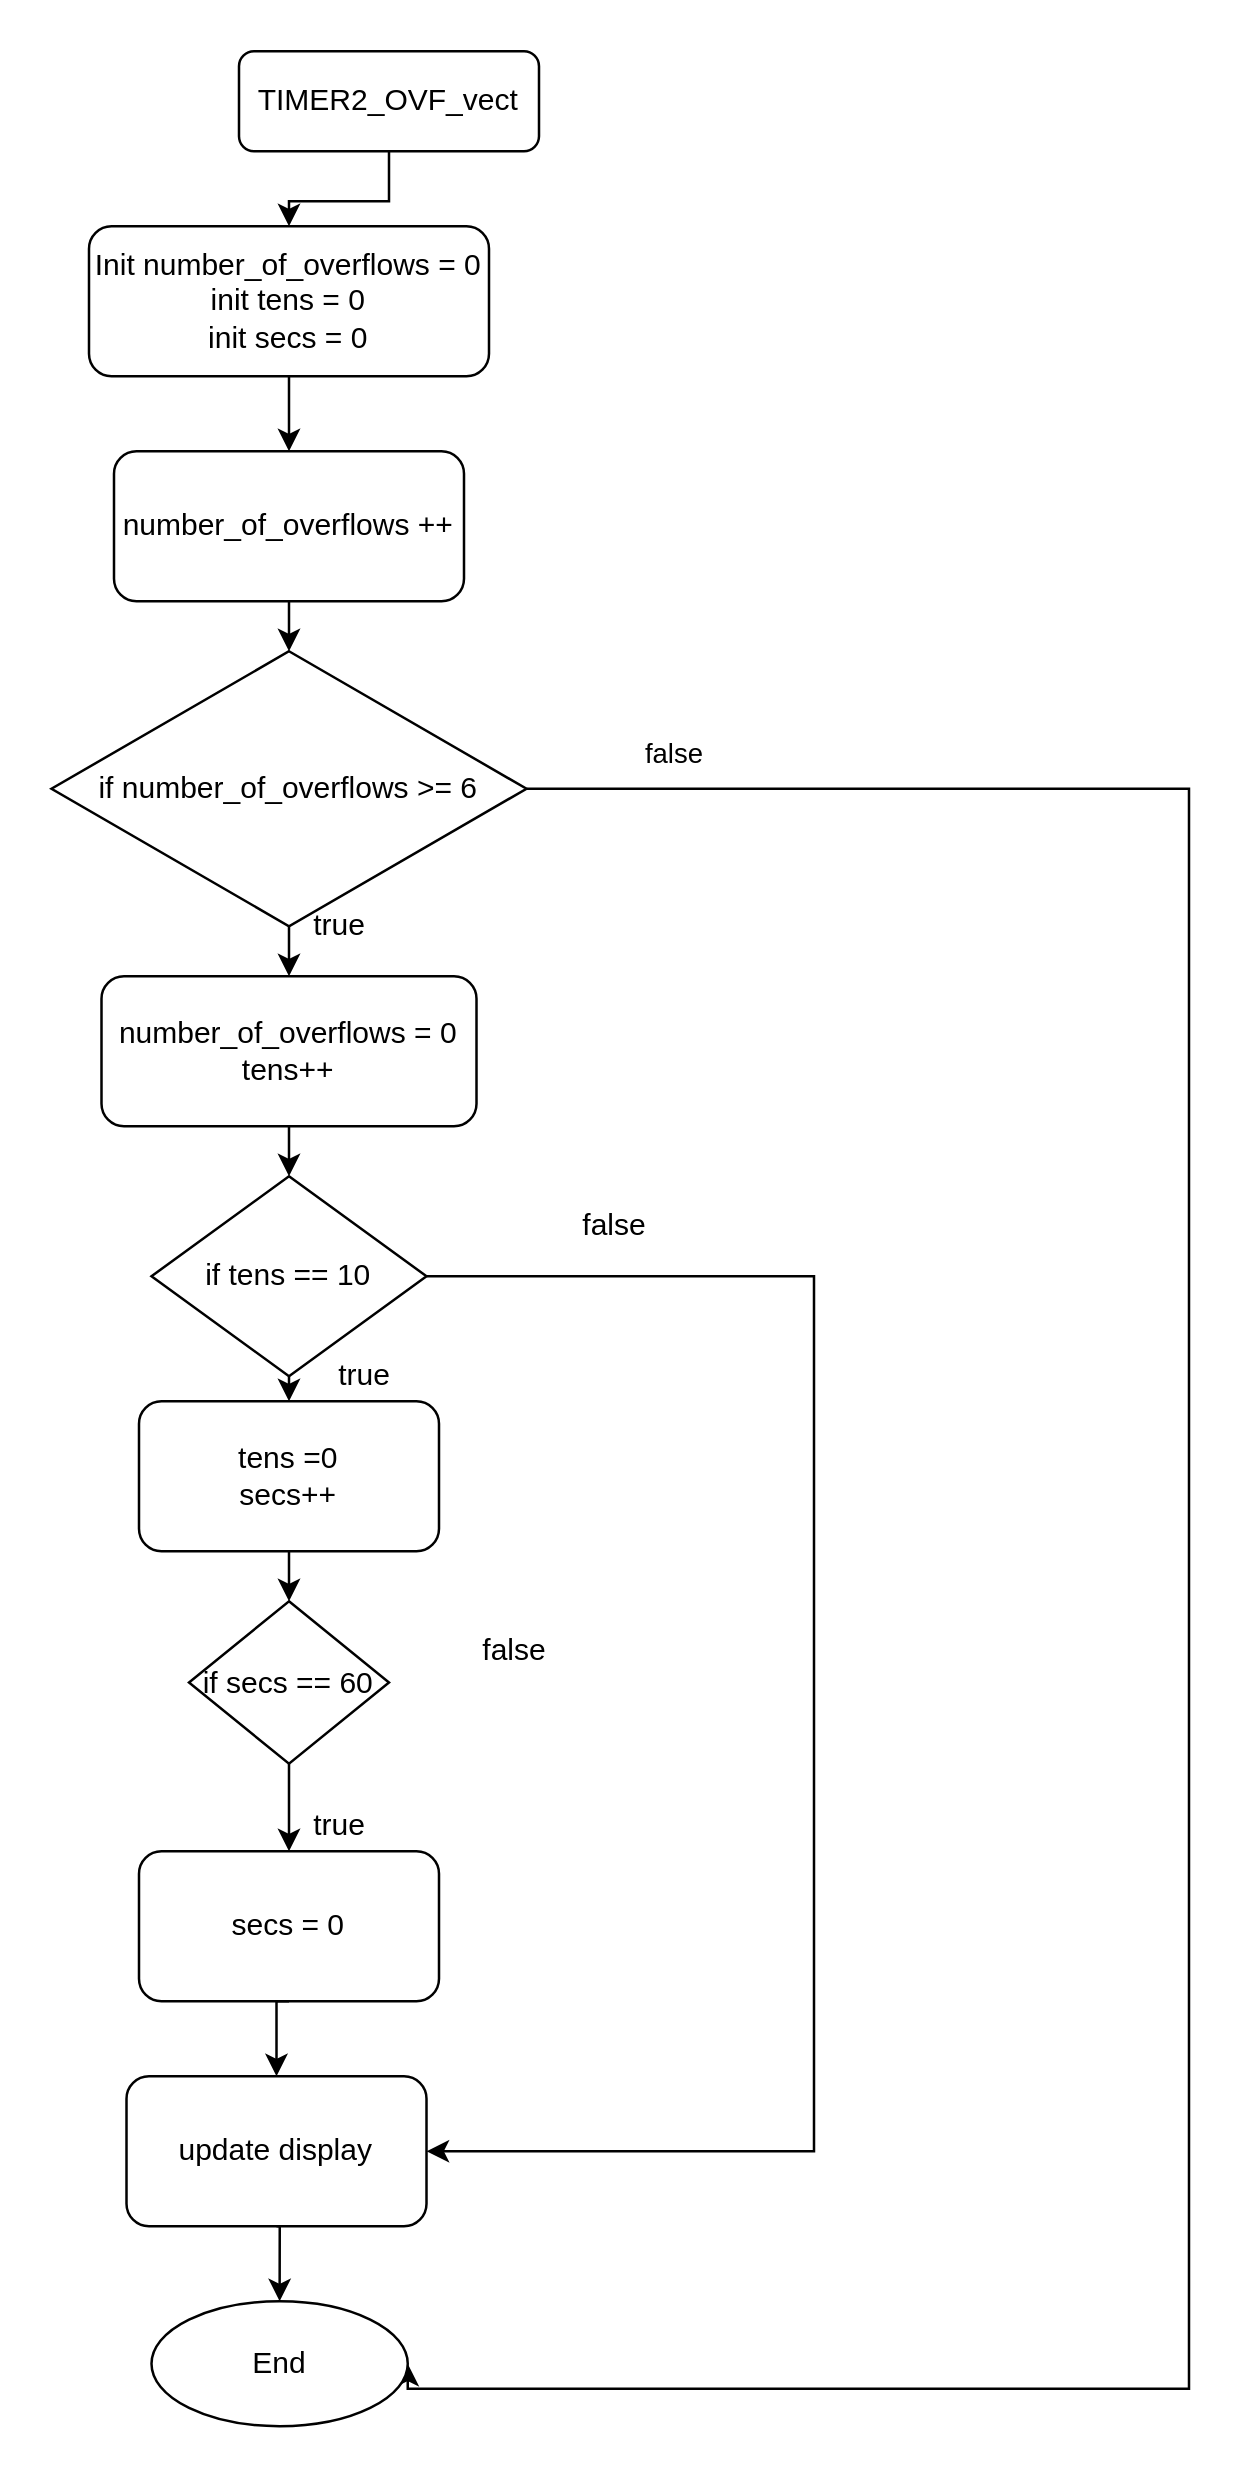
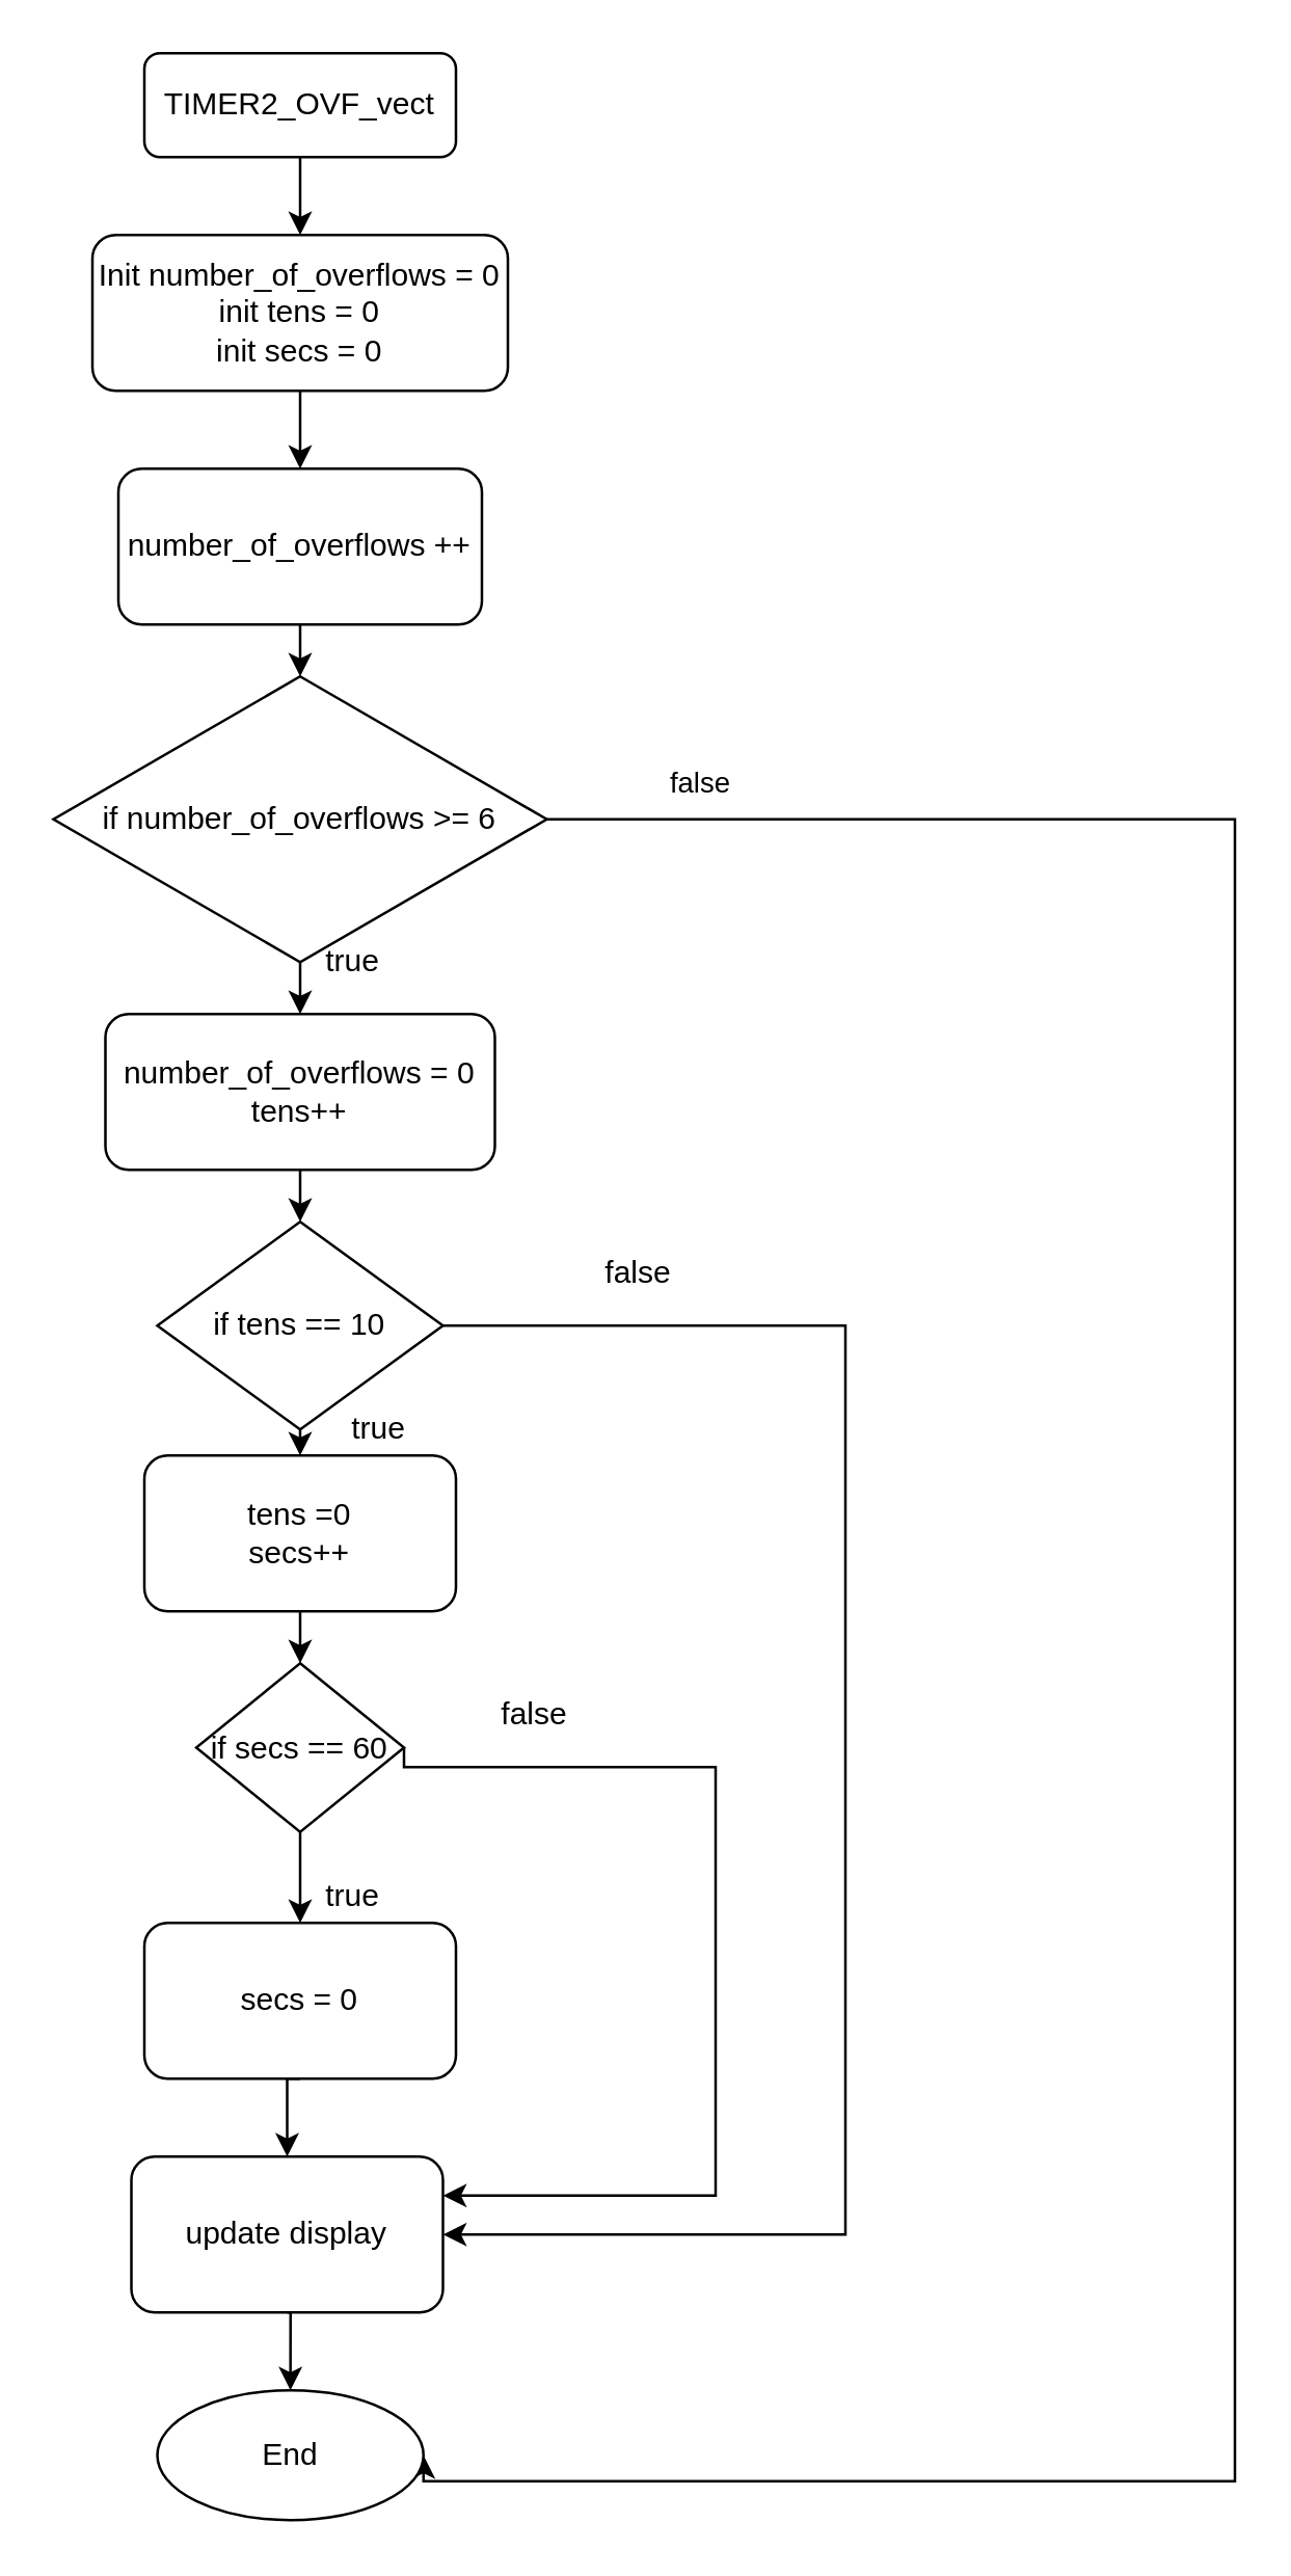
  <mxCell id="0" />
  <mxCell id="1" parent="0" />
  <mxCell id="2" style="edgeStyle=orthogonalEdgeStyle;rounded=0;orthogonalLoop=1;jettySize=auto;html=1;exitX=0.5;exitY=1;exitDx=0;exitDy=0;entryX=0.5;entryY=0;entryDx=0;entryDy=0;labelBackgroundColor=default;fontColor=default;strokeColor=default;" edge="1" parent="1" source="3" target="5"><mxGeometry relative="1" as="geometry" /></mxCell>
- <mxCell id="3" value="TIMER2_OVF_vect" style="rounded=1;whiteSpace=wrap;html=1;fontSize=12;glass=0;strokeWidth=1;shadow=0;" parent="1" vertex="1"><mxGeometry x="95" y="20" width="120" height="40" as="geometry" /></mxCell>
+ <mxCell id="3" value="TIMER2_OVF_vect" style="rounded=1;whiteSpace=wrap;html=1;fontSize=12;glass=0;strokeWidth=1;shadow=0;" parent="1" vertex="1"><mxGeometry x="55" y="20" width="120" height="40" as="geometry" /></mxCell>
  <mxCell id="4" style="edgeStyle=orthogonalEdgeStyle;rounded=0;orthogonalLoop=1;jettySize=auto;html=1;exitX=0.5;exitY=1;exitDx=0;exitDy=0;entryX=0.5;entryY=0;entryDx=0;entryDy=0;labelBackgroundColor=default;fontColor=default;strokeColor=default;" edge="1" parent="1" source="5" target="7"><mxGeometry relative="1" as="geometry" /></mxCell>
  <mxCell id="5" value="Init number_of_overflows = 0&lt;br&gt;init tens = 0&lt;br&gt;init secs = 0" style="rounded=1;whiteSpace=wrap;html=1;" vertex="1" parent="1"><mxGeometry x="35" y="90" width="160" height="60" as="geometry" /></mxCell>
  <mxCell id="6" style="edgeStyle=orthogonalEdgeStyle;rounded=0;orthogonalLoop=1;jettySize=auto;html=1;exitX=0.5;exitY=1;exitDx=0;exitDy=0;entryX=0.5;entryY=0;entryDx=0;entryDy=0;labelBackgroundColor=default;fontColor=default;strokeColor=default;" edge="1" parent="1" source="7" target="11"><mxGeometry relative="1" as="geometry" /></mxCell>
  <mxCell id="7" value="number_of_overflows ++" style="rounded=1;whiteSpace=wrap;html=1;" vertex="1" parent="1"><mxGeometry x="45" y="180" width="140" height="60" as="geometry" /></mxCell>
  <mxCell id="8" style="edgeStyle=orthogonalEdgeStyle;rounded=0;orthogonalLoop=1;jettySize=auto;html=1;exitX=0.5;exitY=1;exitDx=0;exitDy=0;entryX=0.5;entryY=0;entryDx=0;entryDy=0;labelBackgroundColor=default;fontColor=default;strokeColor=default;" edge="1" parent="1" source="11" target="13"><mxGeometry relative="1" as="geometry" /></mxCell>
  <mxCell id="9" style="edgeStyle=orthogonalEdgeStyle;rounded=0;orthogonalLoop=1;jettySize=auto;html=1;exitX=1;exitY=0.5;exitDx=0;exitDy=0;entryX=1;entryY=0.5;entryDx=0;entryDy=0;labelBackgroundColor=default;fontColor=default;strokeColor=default;" edge="1" parent="1" source="11" target="26"><mxGeometry relative="1" as="geometry"><Array as="points"><mxPoint x="475" y="315" /><mxPoint x="475" y="955" /></Array></mxGeometry></mxCell>
  <mxCell id="10" value="false" style="edgeLabel;html=1;align=center;verticalAlign=middle;resizable=0;points=[];fontColor=default;" vertex="1" connectable="0" parent="9"><mxGeometry x="-0.907" y="3" relative="1" as="geometry"><mxPoint x="1" y="-12" as="offset" /></mxGeometry></mxCell>
  <mxCell id="11" value="if number_of_overflows &amp;gt;= 6" style="rhombus;whiteSpace=wrap;html=1;" vertex="1" parent="1"><mxGeometry x="20" y="260" width="190" height="110" as="geometry" /></mxCell>
  <mxCell id="12" style="edgeStyle=orthogonalEdgeStyle;rounded=0;orthogonalLoop=1;jettySize=auto;html=1;exitX=0.5;exitY=1;exitDx=0;exitDy=0;entryX=0.5;entryY=0;entryDx=0;entryDy=0;labelBackgroundColor=default;fontColor=default;strokeColor=default;" edge="1" parent="1" source="13" target="16"><mxGeometry relative="1" as="geometry" /></mxCell>
  <mxCell id="13" value="&lt;span&gt;number_of_overflows = 0&lt;br&gt;tens++&lt;br&gt;&lt;/span&gt;" style="rounded=1;whiteSpace=wrap;html=1;" vertex="1" parent="1"><mxGeometry x="40" y="390" width="150" height="60" as="geometry" /></mxCell>
  <mxCell id="14" style="edgeStyle=orthogonalEdgeStyle;rounded=0;orthogonalLoop=1;jettySize=auto;html=1;exitX=0.5;exitY=1;exitDx=0;exitDy=0;entryX=0.5;entryY=0;entryDx=0;entryDy=0;labelBackgroundColor=default;fontColor=default;strokeColor=default;" edge="1" parent="1" source="16" target="18"><mxGeometry relative="1" as="geometry" /></mxCell>
  <mxCell id="15" style="edgeStyle=orthogonalEdgeStyle;rounded=0;orthogonalLoop=1;jettySize=auto;html=1;exitX=1;exitY=0.5;exitDx=0;exitDy=0;labelBackgroundColor=default;fontColor=default;strokeColor=default;entryX=1;entryY=0.5;entryDx=0;entryDy=0;" edge="1" parent="1" source="16" target="25"><mxGeometry relative="1" as="geometry"><mxPoint x="275" y="860" as="targetPoint" /><Array as="points"><mxPoint x="325" y="510" /><mxPoint x="325" y="860" /></Array></mxGeometry></mxCell>
  <mxCell id="16" value="if tens == 10" style="rhombus;whiteSpace=wrap;html=1;fillColor=default;strokeColor=default;fontColor=default;" vertex="1" parent="1"><mxGeometry x="60" y="470" width="110" height="80" as="geometry" /></mxCell>
  <mxCell id="17" style="edgeStyle=orthogonalEdgeStyle;rounded=0;orthogonalLoop=1;jettySize=auto;html=1;exitX=0.5;exitY=1;exitDx=0;exitDy=0;entryX=0.5;entryY=0;entryDx=0;entryDy=0;labelBackgroundColor=default;fontColor=default;strokeColor=default;" edge="1" parent="1" source="18" target="21"><mxGeometry relative="1" as="geometry" /></mxCell>
  <mxCell id="18" value="tens =0&lt;br&gt;secs++" style="rounded=1;whiteSpace=wrap;html=1;fontColor=default;strokeColor=default;fillColor=default;" vertex="1" parent="1"><mxGeometry x="55" y="560" width="120" height="60" as="geometry" /></mxCell>
  <mxCell id="19" style="edgeStyle=orthogonalEdgeStyle;rounded=0;orthogonalLoop=1;jettySize=auto;html=1;exitX=0.5;exitY=1;exitDx=0;exitDy=0;labelBackgroundColor=default;fontColor=default;strokeColor=default;" edge="1" parent="1" source="21" target="23"><mxGeometry relative="1" as="geometry" /></mxCell>
+ <mxCell id="20" style="edgeStyle=orthogonalEdgeStyle;rounded=0;orthogonalLoop=1;jettySize=auto;html=1;exitX=1;exitY=0.5;exitDx=0;exitDy=0;entryX=1;entryY=0.25;entryDx=0;entryDy=0;labelBackgroundColor=default;fontColor=default;strokeColor=default;" edge="1" parent="1" source="21" target="25"><mxGeometry relative="1" as="geometry"><Array as="points"><mxPoint x="275" y="680" /><mxPoint x="275" y="845" /></Array></mxGeometry></mxCell>
  <mxCell id="21" value="if secs == 60" style="rhombus;whiteSpace=wrap;html=1;fontColor=default;strokeColor=default;fillColor=default;" vertex="1" parent="1"><mxGeometry x="75" y="640" width="80" height="65" as="geometry" /></mxCell>
  <mxCell id="22" style="edgeStyle=orthogonalEdgeStyle;rounded=0;orthogonalLoop=1;jettySize=auto;html=1;exitX=0.5;exitY=1;exitDx=0;exitDy=0;entryX=0.5;entryY=0;entryDx=0;entryDy=0;labelBackgroundColor=default;fontColor=default;strokeColor=default;" edge="1" parent="1" source="23" target="25"><mxGeometry relative="1" as="geometry" /></mxCell>
  <mxCell id="23" value="secs = 0" style="rounded=1;whiteSpace=wrap;html=1;fontColor=default;strokeColor=default;fillColor=default;" vertex="1" parent="1"><mxGeometry x="55" y="740" width="120" height="60" as="geometry" /></mxCell>
  <mxCell id="24" style="edgeStyle=orthogonalEdgeStyle;rounded=0;orthogonalLoop=1;jettySize=auto;html=1;exitX=0.5;exitY=1;exitDx=0;exitDy=0;entryX=0.5;entryY=0;entryDx=0;entryDy=0;labelBackgroundColor=default;fontColor=default;strokeColor=default;" edge="1" parent="1" source="25" target="26"><mxGeometry relative="1" as="geometry" /></mxCell>
  <mxCell id="25" value="update display" style="rounded=1;whiteSpace=wrap;html=1;fontColor=default;strokeColor=default;fillColor=default;" vertex="1" parent="1"><mxGeometry x="50" y="830" width="120" height="60" as="geometry" /></mxCell>
  <mxCell id="26" value="End" style="ellipse;whiteSpace=wrap;html=1;fontColor=default;strokeColor=default;fillColor=default;" vertex="1" parent="1"><mxGeometry x="60" y="920" width="102.5" height="50" as="geometry" /></mxCell>
  <mxCell id="27" value="true" style="text;html=1;align=center;verticalAlign=middle;resizable=0;points=[];autosize=1;strokeColor=none;fillColor=none;fontColor=default;" vertex="1" parent="1"><mxGeometry x="115" y="360" width="40" height="20" as="geometry" /></mxCell>
  <mxCell id="28" value="false&lt;br&gt;" style="text;html=1;align=center;verticalAlign=middle;resizable=0;points=[];autosize=1;strokeColor=none;fillColor=none;fontColor=default;" vertex="1" parent="1"><mxGeometry x="225" y="480" width="40" height="20" as="geometry" /></mxCell>
  <mxCell id="29" value="true" style="text;html=1;align=center;verticalAlign=middle;resizable=0;points=[];autosize=1;strokeColor=none;fillColor=none;fontColor=default;" vertex="1" parent="1"><mxGeometry x="125" y="540" width="40" height="20" as="geometry" /></mxCell>
  <mxCell id="30" value="false" style="text;html=1;align=center;verticalAlign=middle;resizable=0;points=[];autosize=1;strokeColor=none;fillColor=none;fontColor=default;" vertex="1" parent="1"><mxGeometry x="185" y="650" width="40" height="20" as="geometry" /></mxCell>
  <mxCell id="31" value="true" style="text;html=1;align=center;verticalAlign=middle;resizable=0;points=[];autosize=1;strokeColor=none;fillColor=none;fontColor=default;" vertex="1" parent="1"><mxGeometry x="115" y="720" width="40" height="20" as="geometry" /></mxCell>
